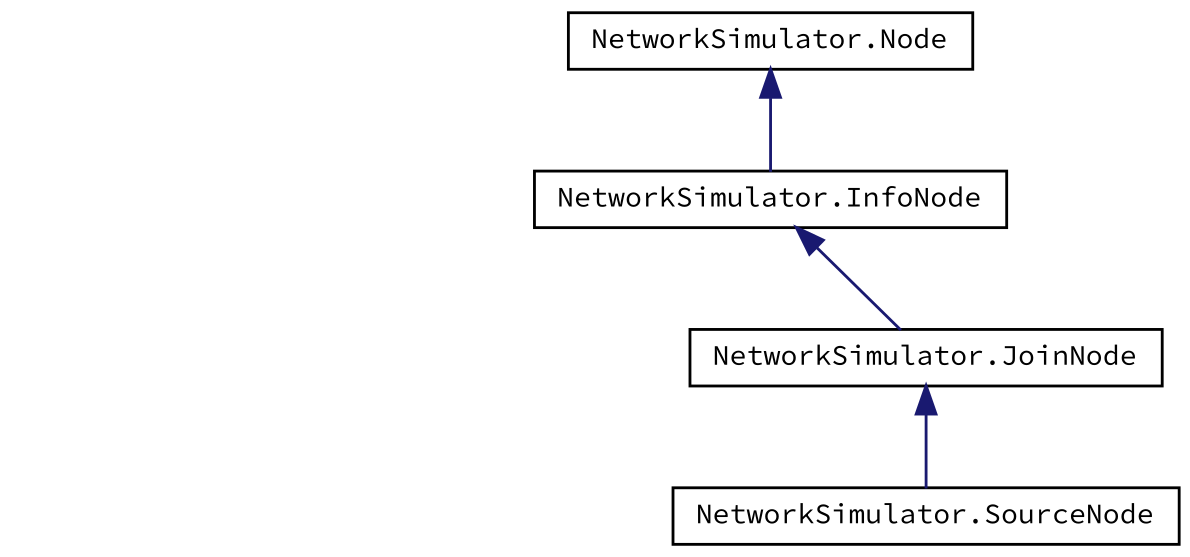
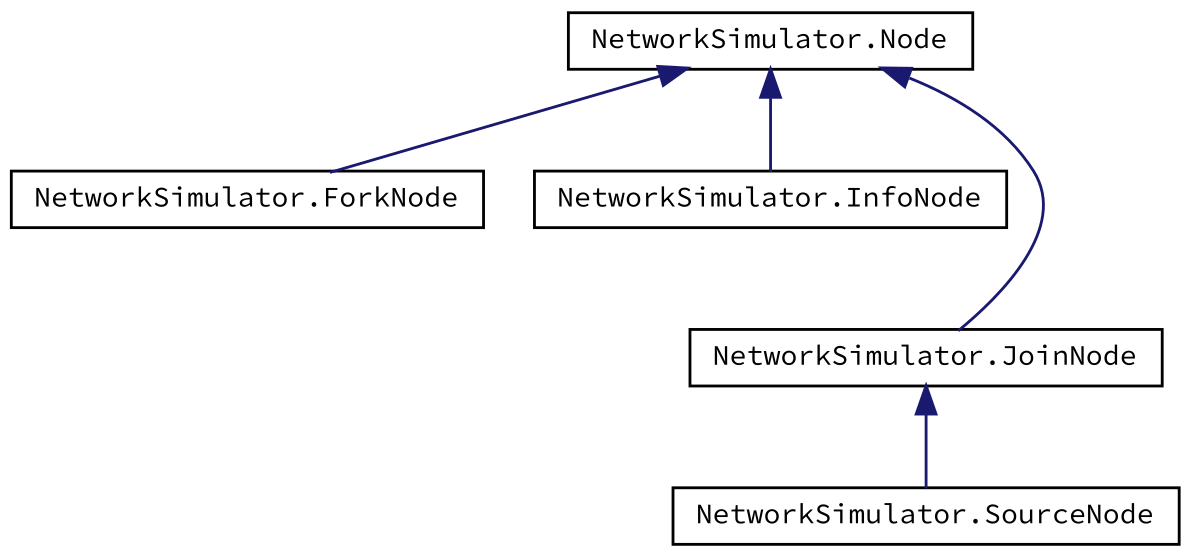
  digraph {
    fontname="Source Code Pro"
    rankdir=TB
    node [color=black fillcolor=white fontname="Source Code Pro" fontsize=10 shape=record style=filled]
    edge [color=midnightblue dir=back fontname="Source Code Pro" fontsize=10 labelfontname=Helvetica labelfontsize=10 style=solid]
    n1 [height=0.2 label="NetworkSimulator.Node" width=0.4]
+   n2 [height=0.2 label="NetworkSimulator.ForkNode" width=0.4]
    n3 [height=0.2 label="NetworkSimulator.InfoNode" width=0.4]
    n4 [height=0.2 label="NetworkSimulator.JoinNode" width=0.4]
    n5 [height=0.2 label="NetworkSimulator.SourceNode" width=0.4]
+   n1 -> n2
    n1 -> n3
-   n3 -> n4
+   n1 -> n4
    n4 -> n5
  }
